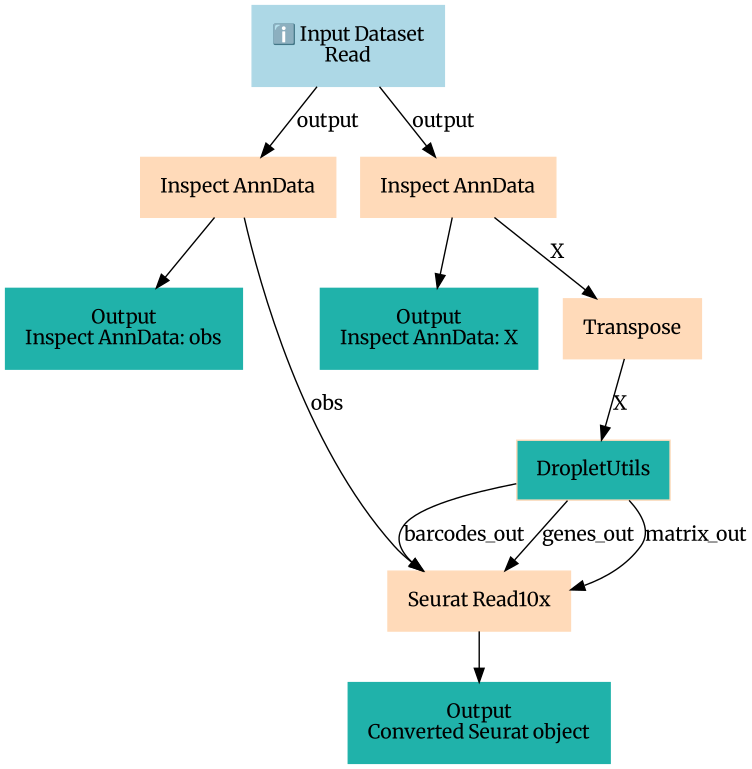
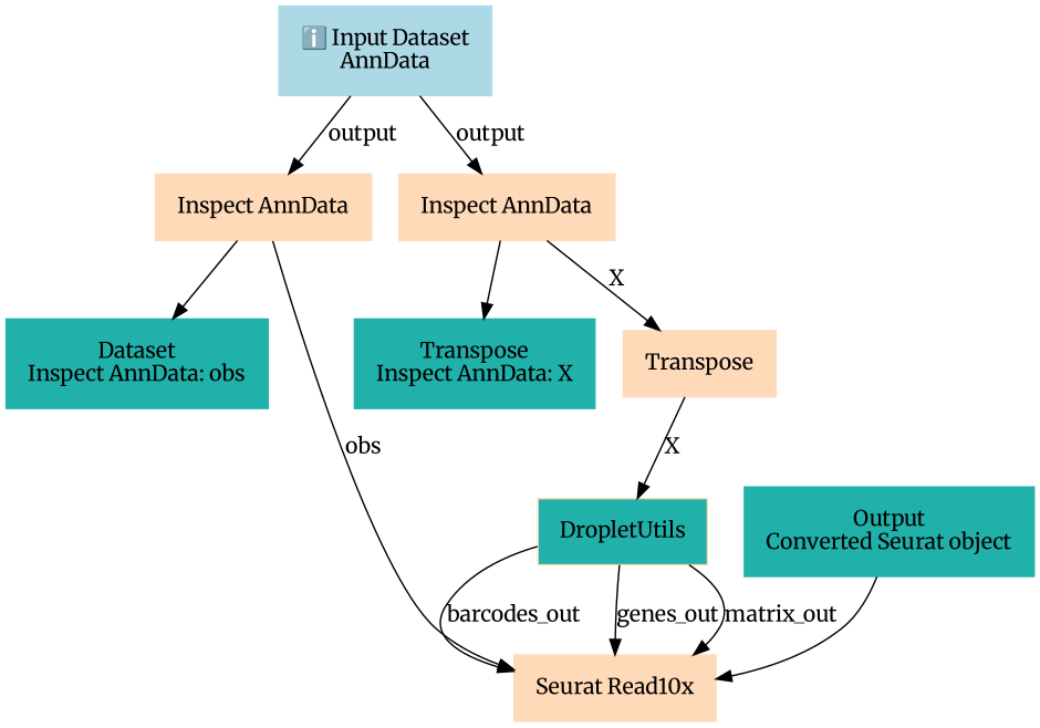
  digraph {
    fontname=Merriweather
    node [color=peachpuff fontname=Merriweather margin="0.2,0.2" shape=box style=filled]
    edge [fontname=Merriweather]
-   n1 [color=lightblue label="ℹ️ Input Dataset\nRead"]
+   n1 [color=lightblue label="ℹ️ Input Dataset\nAnnData"]
    n2 [label="Inspect AnnData"]
    n3 [label="Inspect AnnData"]
-   n4 [color=lightseagreen label="Output\nInspect AnnData: obs"]
+   n4 [color=lightseagreen label="Dataset\nInspect AnnData: obs"]
    n5 [label="Seurat Read10x"]
-   n6 [color=lightseagreen label="Output\nInspect AnnData: X"]
+   n6 [color=lightseagreen label="Transpose\nInspect AnnData: X"]
    n7 [label=Transpose]
    n8 [color=lightseagreen label="Output\nConverted Seurat object"]
    n9 [fillcolor=lightseagreen label=DropletUtils]
    n1 -> n2 [label=output]
    n1 -> n3 [label=output]
    n2 -> n4
    n2 -> n5 [label=obs]
    n3 -> n6
    n3 -> n7 [label=X]
-   n5 -> n8
+   n8 -> n5
    n7 -> n9 [label=X]
    n9 -> n5 [label=barcodes_out]
    n9 -> n5 [label=genes_out]
    n9 -> n5 [label=matrix_out]
  }
